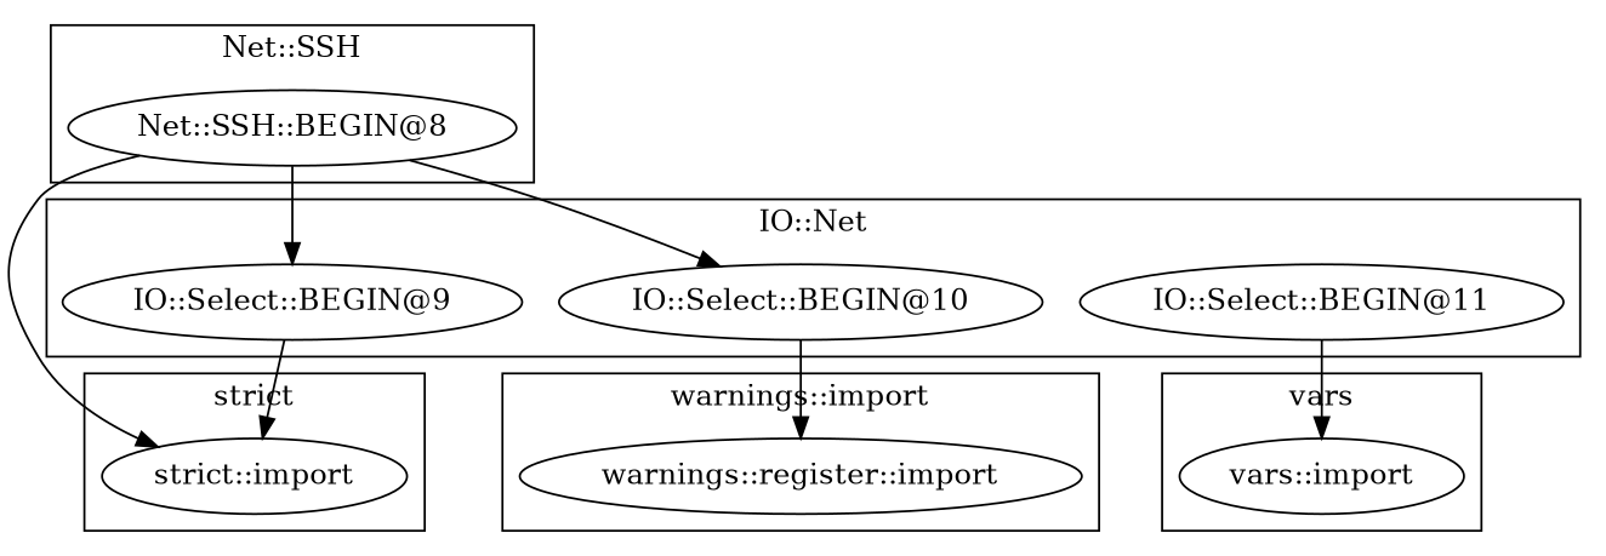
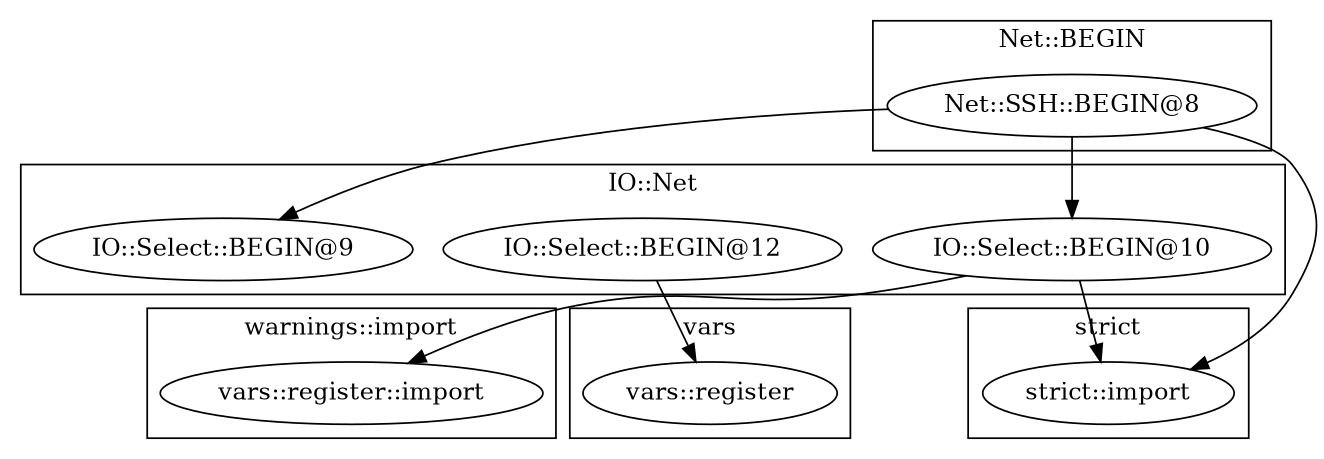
  digraph {
-   "vars::import"
+   "vars::import" [label="vars::register"]
    "IO::Select::BEGIN@9"
    "IO::Select::BEGIN@10"
-   "IO::Select::BEGIN@11"
-   "warnings::register::import"
+   "IO::Select::BEGIN@11" [label="IO::Select::BEGIN@12"]
+   "warnings::register::import" [label="vars::register::import"]
    "Net::SSH::BEGIN@8"
    "strict::import"
    subgraph cluster_1 {
      label=vars
      "vars::import"
    }
    subgraph cluster_2 {
      label="IO::Net"
      "IO::Select::BEGIN@9"
      "IO::Select::BEGIN@10"
      "IO::Select::BEGIN@11"
    }
    subgraph cluster_3 {
      label="warnings::import"
      "warnings::register::import"
    }
    subgraph cluster_4 {
-     label="Net::SSH"
+     label="Net::BEGIN"
      "Net::SSH::BEGIN@8"
    }
    subgraph cluster_5 {
      label="strict"
      "strict::import"
    }
-   "IO::Select::BEGIN@9" -> "strict::import"
+   "IO::Select::BEGIN@10" -> "strict::import"
    "IO::Select::BEGIN@10" -> "warnings::register::import"
    "IO::Select::BEGIN@11" -> "vars::import"
    "Net::SSH::BEGIN@8" -> "IO::Select::BEGIN@9"
    "Net::SSH::BEGIN@8" -> "IO::Select::BEGIN@10"
    "Net::SSH::BEGIN@8" -> "strict::import"
  }
